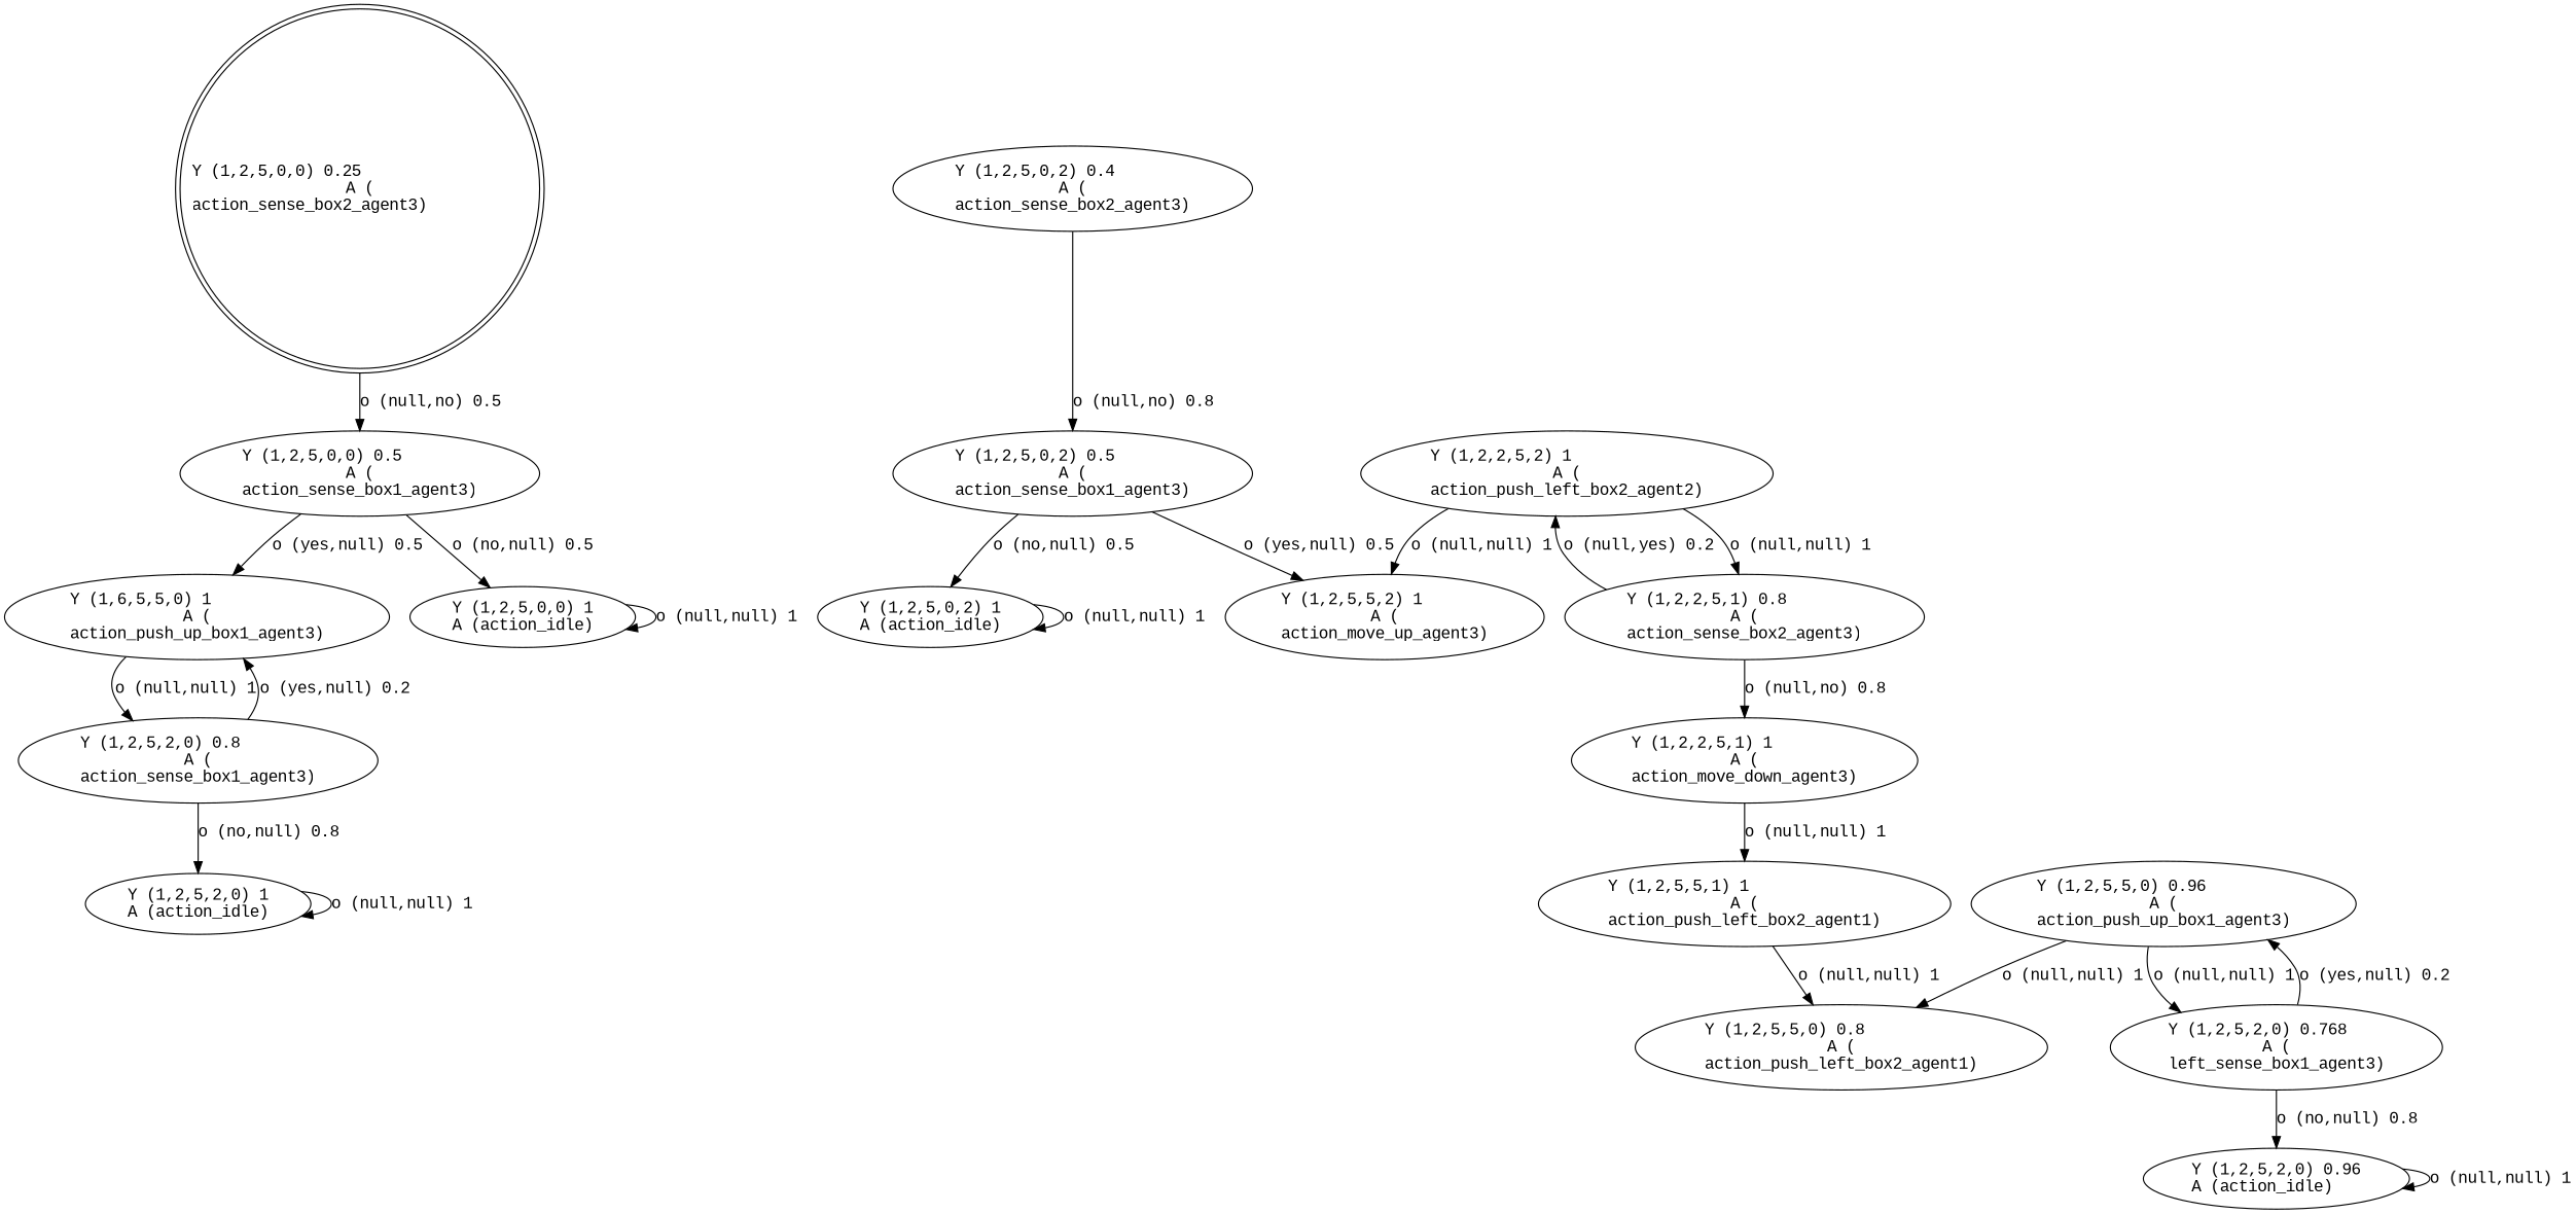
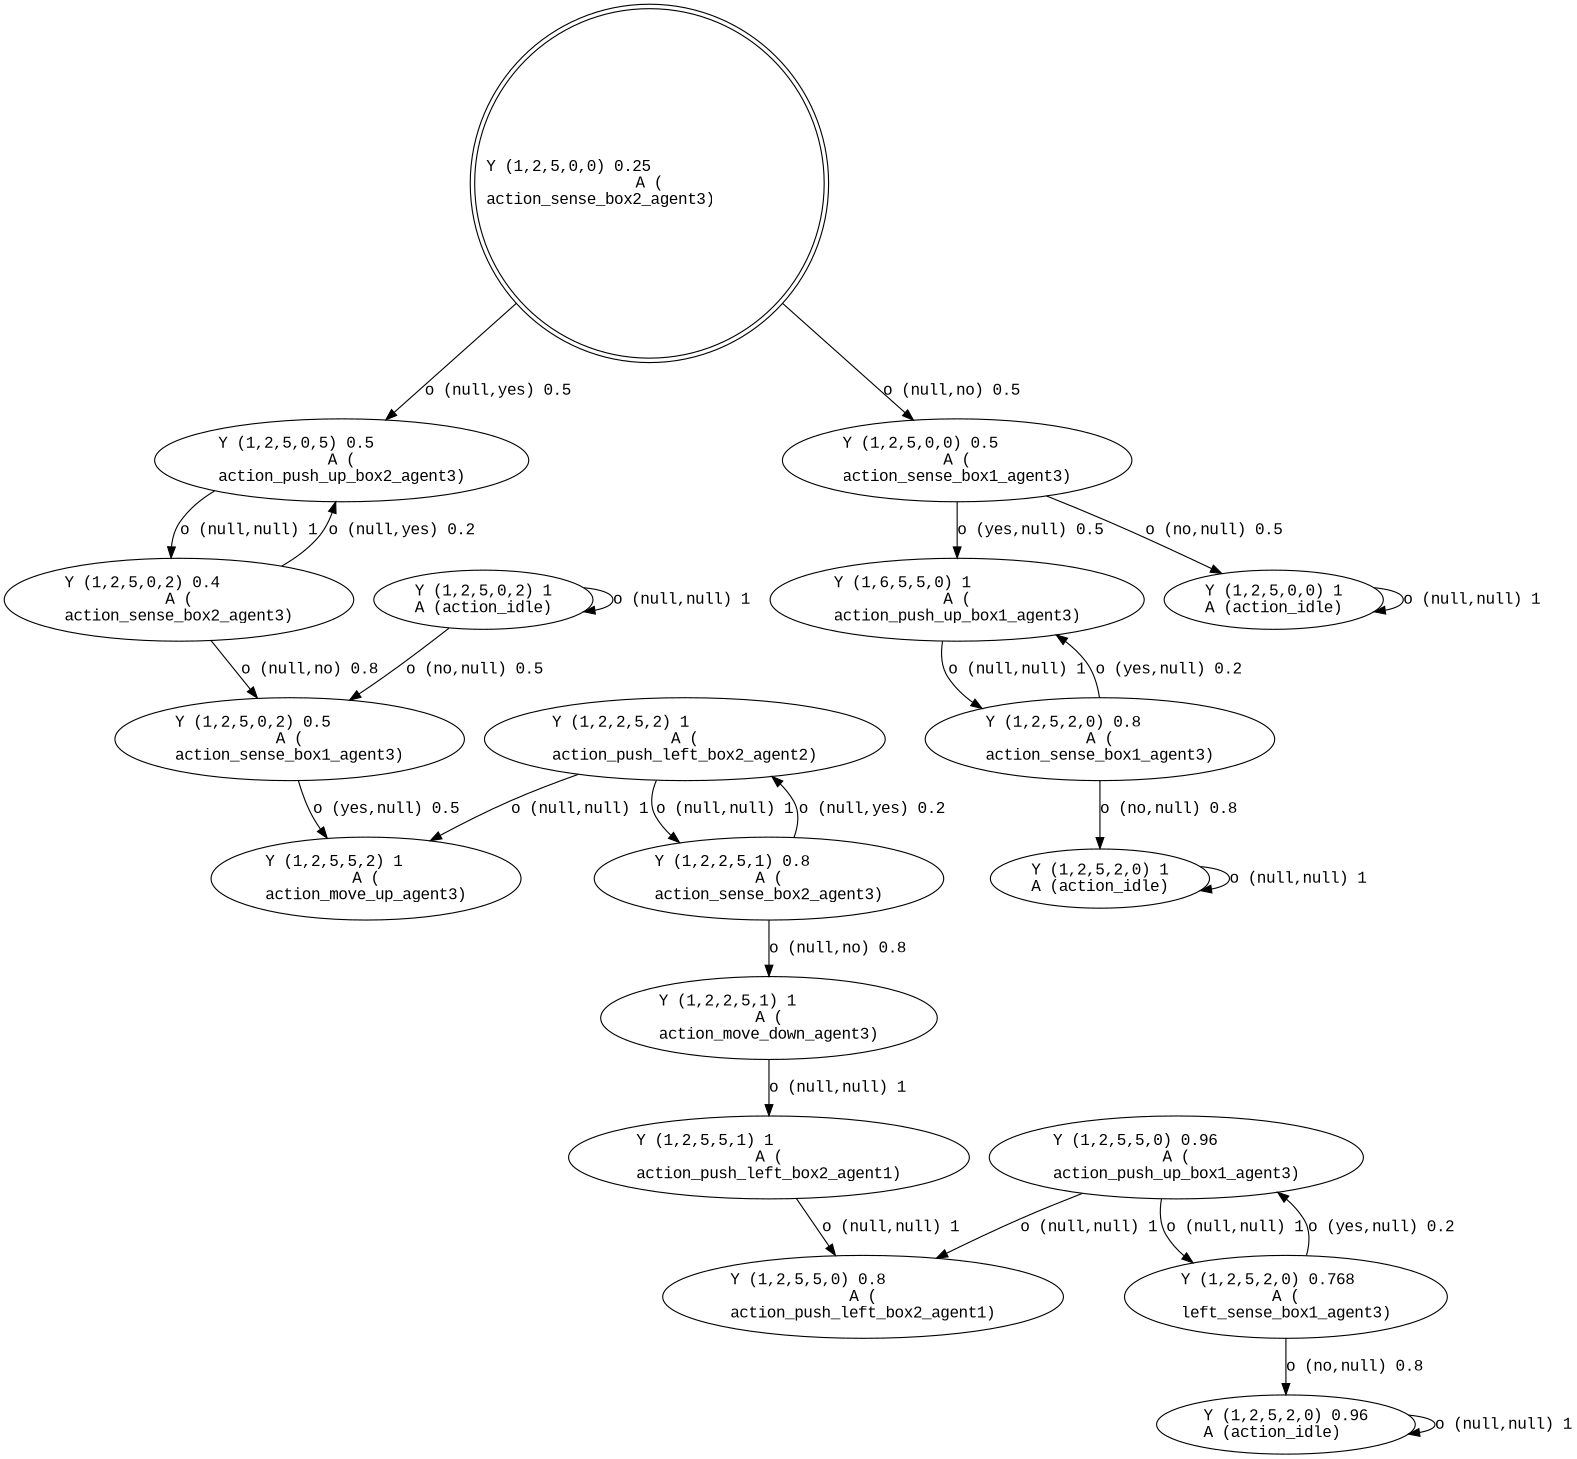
  digraph {
    fontname="Liberation Mono"
    node [fontname="Liberation Mono"]
    edge [fontname="Liberation Mono"]
    n1 [label="Y (1,2,5,0,0) 0.25\lA (\naction_sense_box2_agent3)\l" labeljust=l shape=doublecircle]
+   n2 [label="Y (1,2,5,0,5) 0.5\lA (\naction_push_up_box2_agent3)\l"]
    n3 [label="Y (1,2,5,0,0) 0.5\lA (\naction_sense_box1_agent3)\l"]
    n4 [label="Y (1,2,5,0,2) 0.4\lA (\naction_sense_box2_agent3)\l"]
    n5 [label="Y (1,6,5,5,0) 1\lA (\naction_push_up_box1_agent3)\l"]
    n6 [label="Y (1,2,5,0,0) 1\lA (action_idle)\l"]
    n7 [label="Y (1,2,5,5,1) 1\lA (\naction_push_left_box2_agent1)\l"]
    n8 [label="Y (1,2,5,5,0) 0.8\lA (\naction_push_left_box2_agent1)\l"]
    n9 [label="Y (1,2,2,5,2) 1\lA (\naction_push_left_box2_agent2)\l"]
    n10 [label="Y (1,2,2,5,1) 0.8\lA (\naction_sense_box2_agent3)\l"]
    n11 [label="Y (1,2,5,5,2) 1\lA (\naction_move_up_agent3)\l"]
    n12 [label="Y (1,2,2,5,1) 1\lA (\naction_move_down_agent3)\l"]
    n13 [label="Y (1,2,5,5,0) 0.96\lA (\naction_push_up_box1_agent3)\l"]
    n14 [label="Y (1,2,5,2,0) 0.768\lA (\nleft_sense_box1_agent3)\l"]
    n15 [label="Y (1,2,5,0,2) 0.5\lA (\naction_sense_box1_agent3)\l"]
    n16 [label="Y (1,2,5,2,0) 0.8\lA (\naction_sense_box1_agent3)\l"]
    n17 [label="Y (1,2,5,0,2) 1\lA (action_idle)\l"]
    n18 [label="Y (1,2,5,2,0) 1\lA (action_idle)\l"]
    n19 [label="Y (1,2,5,2,0) 0.96\lA (action_idle)\l"]
+   n1 -> n2 [label="o (null,yes) 0.5\l"]
    n1 -> n3 [label="o (null,no) 0.5\l"]
+   n2 -> n4 [label="o (null,null) 1\l"]
    n3 -> n5 [label="o (yes,null) 0.5\l"]
    n3 -> n6 [label="o (no,null) 0.5\l"]
+   n4 -> n2 [label="o (null,yes) 0.2\l"]
    n4 -> n15 [label="o (null,no) 0.8\l"]
    n5 -> n16 [label="o (null,null) 1\l"]
    n6 -> n6 [label="o (null,null) 1\l"]
    n7 -> n8 [label="o (null,null) 1\l"]
    n9 -> n10 [label="o (null,null) 1\l"]
    n9 -> n11 [label="o (null,null) 1\l"]
    n10 -> n9 [label="o (null,yes) 0.2\l"]
    n10 -> n12 [label="o (null,no) 0.8\l"]
    n12 -> n7 [label="o (null,null) 1\l"]
    n13 -> n8 [label="o (null,null) 1\l"]
    n13 -> n14 [label="o (null,null) 1\l"]
    n14 -> n13 [label="o (yes,null) 0.2\l"]
    n14 -> n19 [label="o (no,null) 0.8\l"]
    n15 -> n11 [label="o (yes,null) 0.5\l"]
-   n15 -> n17 [label="o (no,null) 0.5\l"]
+   n17 -> n15 [label="o (no,null) 0.5\l"]
    n16 -> n5 [label="o (yes,null) 0.2\l"]
    n16 -> n18 [label="o (no,null) 0.8\l"]
    n17 -> n17 [label="o (null,null) 1\l"]
    n18 -> n18 [label="o (null,null) 1\l"]
    n19 -> n19 [label="o (null,null) 1\l"]
  }
